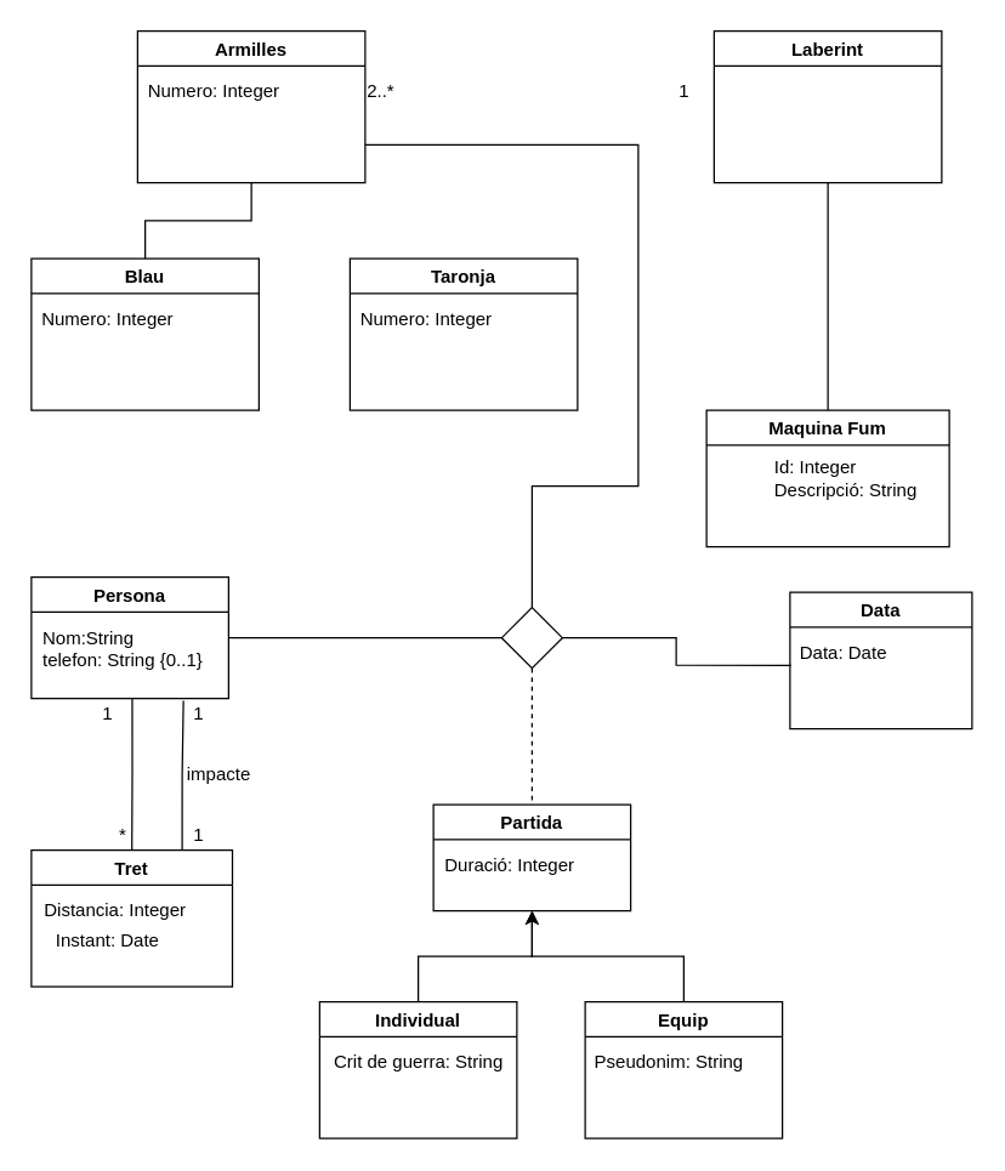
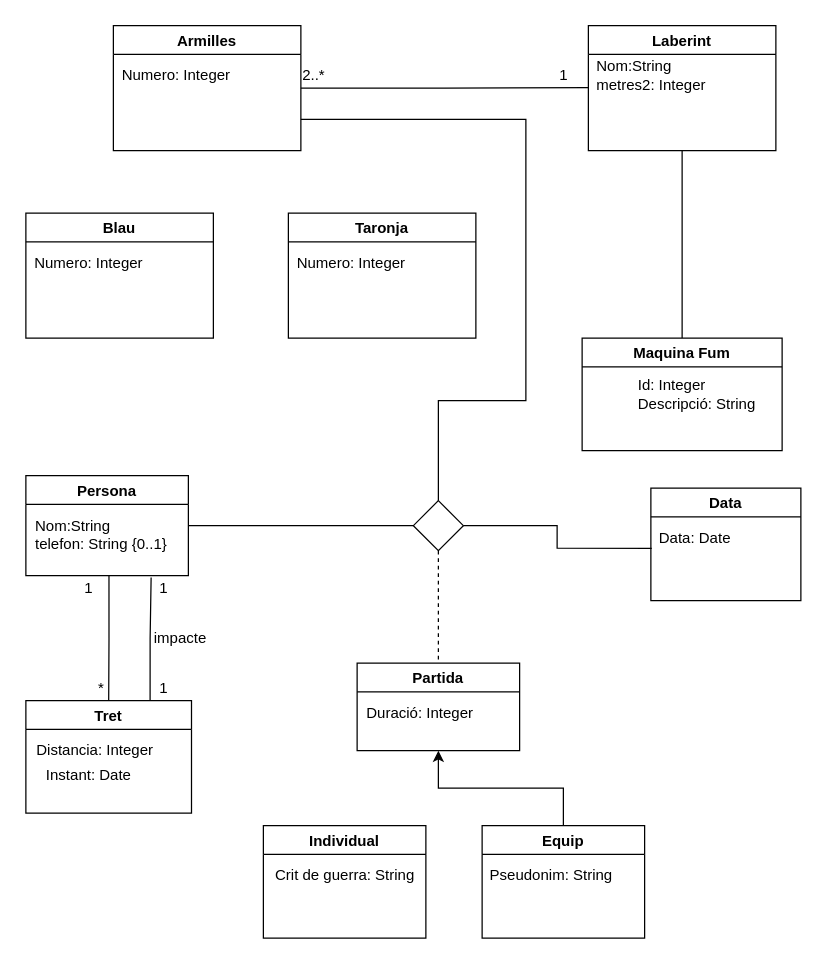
  <mxCell id="0" />
  <mxCell id="1" parent="0" />
+ <mxCell id="2" style="edgeStyle=orthogonalEdgeStyle;rounded=0;orthogonalLoop=1;jettySize=auto;html=1;exitX=1;exitY=0.5;exitDx=0;exitDy=0;entryX=0.004;entryY=0.819;entryDx=0;entryDy=0;entryPerimeter=0;startArrow=none;startFill=0;endArrow=none;endFill=0;" edge="1" parent="1" source="4" target="13"><mxGeometry relative="1" as="geometry" /></mxCell>
  <mxCell id="3" style="edgeStyle=orthogonalEdgeStyle;rounded=0;orthogonalLoop=1;jettySize=auto;html=1;exitX=1;exitY=0.75;exitDx=0;exitDy=0;entryX=0.5;entryY=0;entryDx=0;entryDy=0;startArrow=none;startFill=0;endArrow=none;endFill=0;" edge="1" parent="1" source="4" target="24"><mxGeometry relative="1" as="geometry"><Array as="points"><mxPoint x="420" y="95" /><mxPoint x="420" y="320" /><mxPoint x="350" y="320" /></Array></mxGeometry></mxCell>
  <mxCell id="4" value="Armilles" style="swimlane;" vertex="1" parent="1"><mxGeometry x="90" y="20" width="150" height="100" as="geometry" /></mxCell>
  <mxCell id="5" value="Numero: Integer" style="text;html=1;align=center;verticalAlign=middle;resizable=0;points=[];autosize=1;strokeColor=none;fillColor=none;" vertex="1" parent="4"><mxGeometry y="30" width="100" height="20" as="geometry" /></mxCell>
  <mxCell id="6" value="Taronja" style="swimlane;" vertex="1" parent="1"><mxGeometry x="230" y="170" width="150" height="100" as="geometry" /></mxCell>
  <mxCell id="7" value="Numero: Integer" style="text;html=1;align=center;verticalAlign=middle;resizable=0;points=[];autosize=1;strokeColor=none;fillColor=none;" vertex="1" parent="6"><mxGeometry y="30" width="100" height="20" as="geometry" /></mxCell>
- <mxCell id="8" style="edgeStyle=orthogonalEdgeStyle;rounded=0;orthogonalLoop=1;jettySize=auto;html=1;exitX=0.5;exitY=0;exitDx=0;exitDy=0;entryX=0.5;entryY=1;entryDx=0;entryDy=0;startArrow=none;startFill=0;endArrow=none;endFill=0;" edge="1" parent="1" source="9" target="4"><mxGeometry relative="1" as="geometry" /></mxCell>
  <mxCell id="9" value="Blau" style="swimlane;" vertex="1" parent="1"><mxGeometry x="20" y="170" width="150" height="100" as="geometry" /></mxCell>
  <mxCell id="10" value="Numero: Integer" style="text;html=1;align=center;verticalAlign=middle;resizable=0;points=[];autosize=1;strokeColor=none;fillColor=none;" vertex="1" parent="9"><mxGeometry y="30" width="100" height="20" as="geometry" /></mxCell>
  <mxCell id="11" style="edgeStyle=orthogonalEdgeStyle;rounded=0;orthogonalLoop=1;jettySize=auto;html=1;exitX=0.5;exitY=1;exitDx=0;exitDy=0;entryX=0.5;entryY=0;entryDx=0;entryDy=0;startArrow=none;startFill=0;endArrow=none;endFill=0;" edge="1" parent="1" source="12" target="16"><mxGeometry relative="1" as="geometry" /></mxCell>
  <mxCell id="12" value="Laberint" style="swimlane;" vertex="1" parent="1"><mxGeometry x="470" y="20" width="150" height="100" as="geometry" /></mxCell>
+ <mxCell id="13" value="&lt;div style=&quot;text-align: justify&quot;&gt;&lt;span&gt;Nom:String&lt;/span&gt;&lt;/div&gt;&lt;div style=&quot;text-align: justify&quot;&gt;&lt;span&gt;metres2: Integer&lt;/span&gt;&lt;/div&gt;" style="text;html=1;align=center;verticalAlign=middle;resizable=0;points=[];autosize=1;strokeColor=none;fillColor=none;" vertex="1" parent="12"><mxGeometry y="25" width="100" height="30" as="geometry" /></mxCell>
  <mxCell id="14" value="2..*" style="text;html=1;align=center;verticalAlign=middle;resizable=0;points=[];autosize=1;strokeColor=none;fillColor=none;" vertex="1" parent="1"><mxGeometry x="235" y="50" width="30" height="20" as="geometry" /></mxCell>
  <mxCell id="15" value="1" style="text;html=1;align=center;verticalAlign=middle;resizable=0;points=[];autosize=1;strokeColor=none;fillColor=none;" vertex="1" parent="1"><mxGeometry x="440" y="50" width="20" height="20" as="geometry" /></mxCell>
  <mxCell id="16" value="Maquina Fum" style="swimlane;" vertex="1" parent="1"><mxGeometry x="465" y="270" width="160" height="90" as="geometry" /></mxCell>
  <mxCell id="17" value="&lt;div style=&quot;text-align: justify&quot;&gt;&lt;span&gt;Id: Integer&lt;/span&gt;&lt;/div&gt;&lt;div style=&quot;text-align: justify&quot;&gt;&lt;span&gt;Descripció: String&lt;/span&gt;&lt;/div&gt;" style="text;html=1;align=right;verticalAlign=middle;resizable=0;points=[];autosize=1;strokeColor=none;fillColor=none;" vertex="1" parent="16"><mxGeometry x="30" y="30" width="110" height="30" as="geometry" /></mxCell>
  <mxCell id="18" style="edgeStyle=orthogonalEdgeStyle;rounded=0;orthogonalLoop=1;jettySize=auto;html=1;exitX=0.554;exitY=0.997;exitDx=0;exitDy=0;entryX=0.5;entryY=0;entryDx=0;entryDy=0;startArrow=none;startFill=0;endArrow=none;endFill=0;exitPerimeter=0;" edge="1" parent="1" source="20" target="36"><mxGeometry relative="1" as="geometry" /></mxCell>
  <mxCell id="19" value="Persona" style="swimlane;" vertex="1" parent="1"><mxGeometry x="20" y="380" width="130" height="80" as="geometry" /></mxCell>
  <mxCell id="20" value="&lt;div style=&quot;text-align: justify&quot;&gt;&lt;span&gt;Nom:String&lt;/span&gt;&lt;/div&gt;&lt;div style=&quot;text-align: justify&quot;&gt;&lt;span&gt;telefon: String {0..1}&lt;/span&gt;&lt;/div&gt;&lt;div style=&quot;text-align: justify&quot;&gt;&lt;br&gt;&lt;/div&gt;" style="text;html=1;align=center;verticalAlign=middle;resizable=0;points=[];autosize=1;strokeColor=none;fillColor=none;" vertex="1" parent="19"><mxGeometry y="30" width="120" height="50" as="geometry" /></mxCell>
  <mxCell id="21" style="edgeStyle=orthogonalEdgeStyle;rounded=0;orthogonalLoop=1;jettySize=auto;html=1;exitX=0;exitY=0.5;exitDx=0;exitDy=0;entryX=1;entryY=0.5;entryDx=0;entryDy=0;startArrow=none;startFill=0;endArrow=none;endFill=0;" edge="1" parent="1" source="24" target="19"><mxGeometry relative="1" as="geometry" /></mxCell>
  <mxCell id="22" style="edgeStyle=orthogonalEdgeStyle;rounded=0;orthogonalLoop=1;jettySize=auto;html=1;exitX=1;exitY=0.5;exitDx=0;exitDy=0;entryX=0.01;entryY=0.907;entryDx=0;entryDy=0;entryPerimeter=0;startArrow=none;startFill=0;endArrow=none;endFill=0;" edge="1" parent="1" source="24" target="26"><mxGeometry relative="1" as="geometry" /></mxCell>
  <mxCell id="23" style="edgeStyle=orthogonalEdgeStyle;rounded=0;orthogonalLoop=1;jettySize=auto;html=1;exitX=0.5;exitY=1;exitDx=0;exitDy=0;startArrow=none;startFill=0;endArrow=none;endFill=0;dashed=1;entryX=0.5;entryY=0;entryDx=0;entryDy=0;" edge="1" parent="1" source="24" target="29"><mxGeometry relative="1" as="geometry"><mxPoint x="349.857" y="530" as="targetPoint" /></mxGeometry></mxCell>
  <mxCell id="24" value="" style="rhombus;whiteSpace=wrap;html=1;" vertex="1" parent="1"><mxGeometry x="330" y="400" width="40" height="40" as="geometry" /></mxCell>
  <mxCell id="25" value="Data" style="swimlane;" vertex="1" parent="1"><mxGeometry x="520" y="390" width="120" height="90" as="geometry" /></mxCell>
  <mxCell id="26" value="Data: Date" style="text;html=1;align=center;verticalAlign=middle;resizable=0;points=[];autosize=1;strokeColor=none;fillColor=none;" vertex="1" parent="25"><mxGeometry y="30" width="70" height="20" as="geometry" /></mxCell>
  <mxCell id="27" style="edgeStyle=orthogonalEdgeStyle;rounded=0;orthogonalLoop=1;jettySize=auto;html=1;exitX=0.5;exitY=1;exitDx=0;exitDy=0;startArrow=classic;startFill=1;endArrow=none;endFill=0;" edge="1" parent="1" source="29" target="33"><mxGeometry relative="1" as="geometry"><mxPoint x="420" y="640" as="targetPoint" /></mxGeometry></mxCell>
- <mxCell id="28" style="edgeStyle=orthogonalEdgeStyle;rounded=0;orthogonalLoop=1;jettySize=auto;html=1;exitX=0.5;exitY=1;exitDx=0;exitDy=0;startArrow=classic;startFill=1;endArrow=none;endFill=0;entryX=0.5;entryY=0;entryDx=0;entryDy=0;" edge="1" parent="1" source="29" target="31"><mxGeometry relative="1" as="geometry"><mxPoint x="280" y="640" as="targetPoint" /></mxGeometry></mxCell>
  <mxCell id="29" value="Partida" style="swimlane;" vertex="1" parent="1"><mxGeometry x="285" y="530" width="130" height="70" as="geometry" /></mxCell>
  <mxCell id="30" value="Duració: Integer" style="text;html=1;align=center;verticalAlign=middle;resizable=0;points=[];autosize=1;strokeColor=none;fillColor=none;" vertex="1" parent="29"><mxGeometry y="30" width="100" height="20" as="geometry" /></mxCell>
  <mxCell id="31" value="Individual" style="swimlane;" vertex="1" parent="1"><mxGeometry x="210" y="660" width="130" height="90" as="geometry" /></mxCell>
  <mxCell id="32" value="Crit de guerra: String" style="text;html=1;align=center;verticalAlign=middle;resizable=0;points=[];autosize=1;strokeColor=none;fillColor=none;" vertex="1" parent="31"><mxGeometry y="30" width="130" height="20" as="geometry" /></mxCell>
  <mxCell id="33" value="Equip" style="swimlane;" vertex="1" parent="1"><mxGeometry x="385" y="660" width="130" height="90" as="geometry" /></mxCell>
  <mxCell id="34" value="Pseudonim: String" style="text;html=1;align=center;verticalAlign=middle;resizable=0;points=[];autosize=1;strokeColor=none;fillColor=none;" vertex="1" parent="33"><mxGeometry y="30" width="110" height="20" as="geometry" /></mxCell>
  <mxCell id="35" style="edgeStyle=orthogonalEdgeStyle;rounded=0;orthogonalLoop=1;jettySize=auto;html=1;exitX=0.75;exitY=0;exitDx=0;exitDy=0;entryX=0.835;entryY=1.031;entryDx=0;entryDy=0;entryPerimeter=0;startArrow=none;startFill=0;endArrow=none;endFill=0;" edge="1" parent="1" source="36" target="20"><mxGeometry relative="1" as="geometry" /></mxCell>
  <mxCell id="36" value="Tret" style="swimlane;" vertex="1" parent="1"><mxGeometry x="20" y="560" width="132.5" height="90" as="geometry" /></mxCell>
  <mxCell id="37" value="Distancia: Integer" style="text;html=1;align=center;verticalAlign=middle;resizable=0;points=[];autosize=1;strokeColor=none;fillColor=none;" vertex="1" parent="36"><mxGeometry y="30" width="110" height="20" as="geometry" /></mxCell>
  <mxCell id="38" value="Instant: Date" style="text;html=1;align=center;verticalAlign=middle;resizable=0;points=[];autosize=1;strokeColor=none;fillColor=none;" vertex="1" parent="36"><mxGeometry x="10" y="50" width="80" height="20" as="geometry" /></mxCell>
  <mxCell id="39" value="1" style="text;html=1;align=center;verticalAlign=middle;resizable=0;points=[];autosize=1;strokeColor=none;fillColor=none;" vertex="1" parent="1"><mxGeometry x="60" y="460" width="20" height="20" as="geometry" /></mxCell>
  <mxCell id="40" value="*" style="text;html=1;align=center;verticalAlign=middle;resizable=0;points=[];autosize=1;strokeColor=none;fillColor=none;" vertex="1" parent="1"><mxGeometry x="70" y="540" width="20" height="20" as="geometry" /></mxCell>
  <mxCell id="41" value="1" style="text;html=1;align=center;verticalAlign=middle;resizable=0;points=[];autosize=1;strokeColor=none;fillColor=none;" vertex="1" parent="1"><mxGeometry x="120" y="460" width="20" height="20" as="geometry" /></mxCell>
  <mxCell id="42" value="1" style="text;html=1;align=center;verticalAlign=middle;resizable=0;points=[];autosize=1;strokeColor=none;fillColor=none;" vertex="1" parent="1"><mxGeometry x="120" y="540" width="20" height="20" as="geometry" /></mxCell>
  <mxCell id="43" value="&amp;nbsp; impacte" style="text;html=1;align=center;verticalAlign=middle;resizable=0;points=[];autosize=1;strokeColor=none;fillColor=none;" vertex="1" parent="1"><mxGeometry x="110" y="500" width="60" height="20" as="geometry" /></mxCell>
